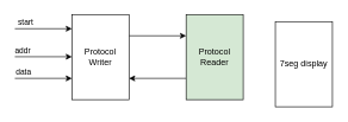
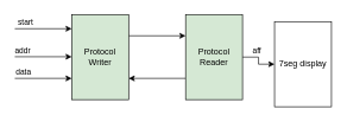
  <mxCell id="0" />
  <mxCell id="1" parent="0" />
  <mxCell id="2" style="edgeStyle=orthogonalEdgeStyle;rounded=0;orthogonalLoop=1;jettySize=auto;html=1;exitX=1;exitY=0.25;exitDx=0;exitDy=0;entryX=0;entryY=0.25;entryDx=0;entryDy=0;" edge="1" parent="1" source="3" target="7"><mxGeometry relative="1" as="geometry" /></mxCell>
- <mxCell id="3" value="&lt;div&gt;Protocol&lt;/div&gt;&lt;div&gt;Writer&lt;/div&gt;" style="rounded=0;whiteSpace=wrap;html=1;" vertex="1" parent="1"><mxGeometry x="100" y="20" width="80" height="120" as="geometry" /></mxCell>
+ <mxCell id="3" value="&lt;div&gt;Protocol&lt;/div&gt;&lt;div&gt;Writer&lt;/div&gt;" style="rounded=0;whiteSpace=wrap;html=1;fillColor=#d5e8d4;" vertex="1" parent="1"><mxGeometry x="100" y="20" width="80" height="120" as="geometry" /></mxCell>
+ <mxCell id="4" style="edgeStyle=orthogonalEdgeStyle;rounded=0;orthogonalLoop=1;jettySize=auto;html=1;exitX=1;exitY=0.5;exitDx=0;exitDy=0;entryX=0;entryY=0.5;entryDx=0;entryDy=0;" edge="1" parent="1" source="7" target="8"><mxGeometry relative="1" as="geometry" /></mxCell>
+ <mxCell id="5" value="aff" style="edgeLabel;html=1;align=center;verticalAlign=middle;resizable=0;points=[];" vertex="1" connectable="0" parent="4"><mxGeometry x="-0.298" relative="1" as="geometry"><mxPoint y="-10" as="offset" /></mxGeometry></mxCell>
  <mxCell id="6" style="edgeStyle=orthogonalEdgeStyle;rounded=0;orthogonalLoop=1;jettySize=auto;html=1;exitX=0;exitY=0.75;exitDx=0;exitDy=0;entryX=1;entryY=0.75;entryDx=0;entryDy=0;" edge="1" parent="1" source="7" target="3"><mxGeometry relative="1" as="geometry" /></mxCell>
  <mxCell id="7" value="&lt;div&gt;Protocol&lt;/div&gt;&lt;div&gt;Reader&lt;/div&gt;" style="rounded=0;whiteSpace=wrap;html=1;fillColor=#d5e8d4;" vertex="1" parent="1"><mxGeometry x="260" y="20" width="80" height="120" as="geometry" /></mxCell>
  <mxCell id="8" value="7seg display" style="rounded=0;whiteSpace=wrap;html=1;" vertex="1" parent="1"><mxGeometry x="385" y="30" width="80" height="120" as="geometry" /></mxCell>
  <mxCell id="9" value="" style="endArrow=classic;html=1;rounded=0;entryX=0;entryY=0.75;entryDx=0;entryDy=0;" edge="1" parent="1" target="3"><mxGeometry width="50" height="50" relative="1" as="geometry"><mxPoint x="20" y="110" as="sourcePoint" /><mxPoint x="80" y="120" as="targetPoint" /></mxGeometry></mxCell>
  <mxCell id="10" value="data" style="edgeLabel;html=1;align=center;verticalAlign=middle;resizable=0;points=[];" vertex="1" connectable="0" parent="9"><mxGeometry x="-0.718" y="3" relative="1" as="geometry"><mxPoint y="-7" as="offset" /></mxGeometry></mxCell>
  <mxCell id="11" value="" style="endArrow=classic;html=1;rounded=0;entryX=0;entryY=0.75;entryDx=0;entryDy=0;" edge="1" parent="1"><mxGeometry width="50" height="50" relative="1" as="geometry"><mxPoint x="20" y="79.5" as="sourcePoint" /><mxPoint x="100" y="79.5" as="targetPoint" /></mxGeometry></mxCell>
  <mxCell id="12" value="addr" style="edgeLabel;html=1;align=center;verticalAlign=middle;resizable=0;points=[];" vertex="1" connectable="0" parent="11"><mxGeometry x="-0.028" relative="1" as="geometry"><mxPoint x="-29" y="-9" as="offset" /></mxGeometry></mxCell>
  <mxCell id="13" value="" style="endArrow=classic;html=1;rounded=0;entryX=0;entryY=0.75;entryDx=0;entryDy=0;" edge="1" parent="1"><mxGeometry width="50" height="50" relative="1" as="geometry"><mxPoint x="20" y="40" as="sourcePoint" /><mxPoint x="100" y="40" as="targetPoint" /></mxGeometry></mxCell>
  <mxCell id="14" value="start" style="edgeLabel;html=1;align=center;verticalAlign=middle;resizable=0;points=[];" vertex="1" connectable="0" parent="13"><mxGeometry x="-0.65" y="-1" relative="1" as="geometry"><mxPoint y="-11" as="offset" /></mxGeometry></mxCell>
